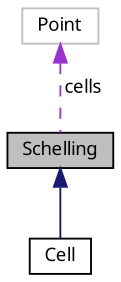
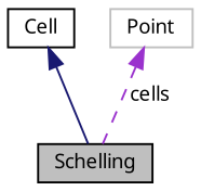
  digraph {
    fontname="Noto Sans"
    node [color=black fillcolor=white fontname="Noto Sans" fontsize=10 shape=record style=filled]
    edge [dir=back fontname="Noto Sans" fontsize=10 labelfontname=Helvetica labelfontsize=10]
    n1 [fillcolor=grey75 fontcolor=black height=0.2 label=Schelling width=0.4]
    n2 [height=0.2 label=Cell width=0.4]
    n3 [color=grey75 height=0.2 label=Point width=0.4]
-   n1 -> n2 [color=midnightblue style=solid]
+   n2 -> n1 [color=midnightblue style=solid]
    n3 -> n1 [color=darkorchid3 label=" cells" style=dashed]
  }
